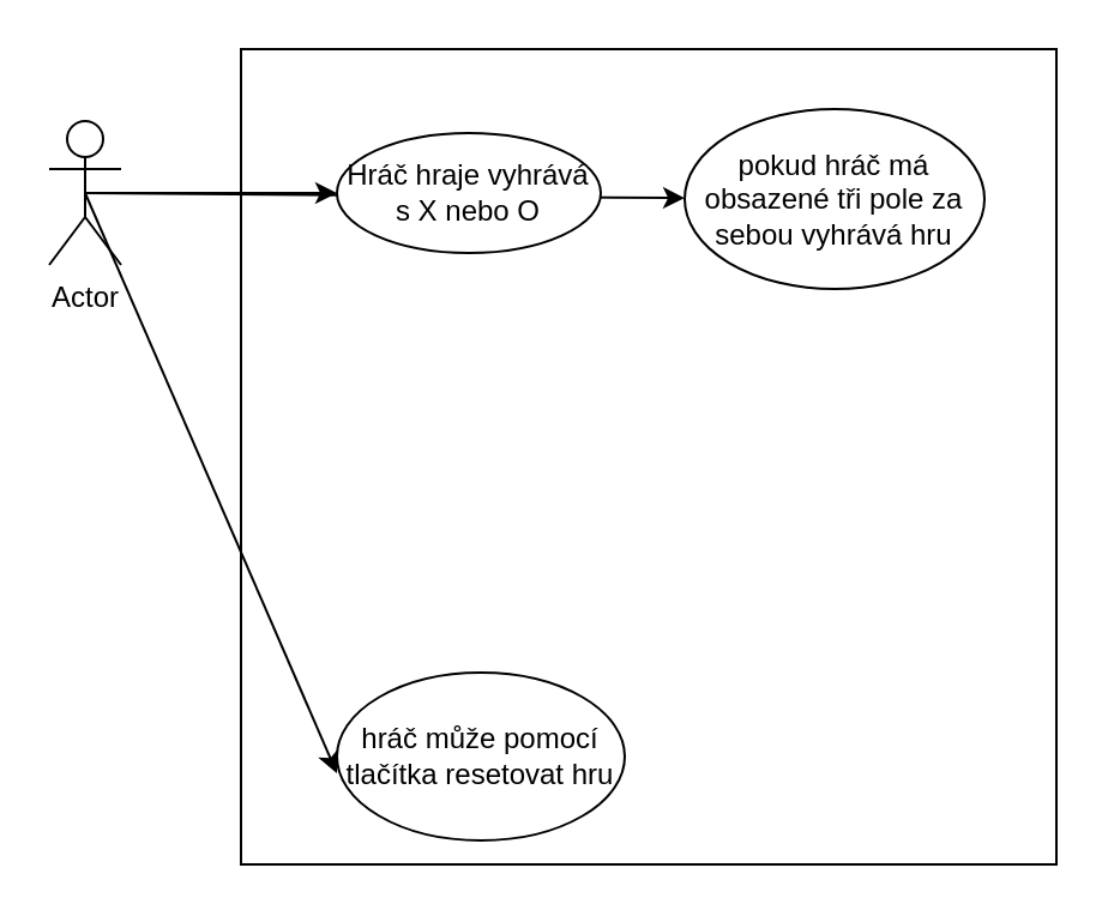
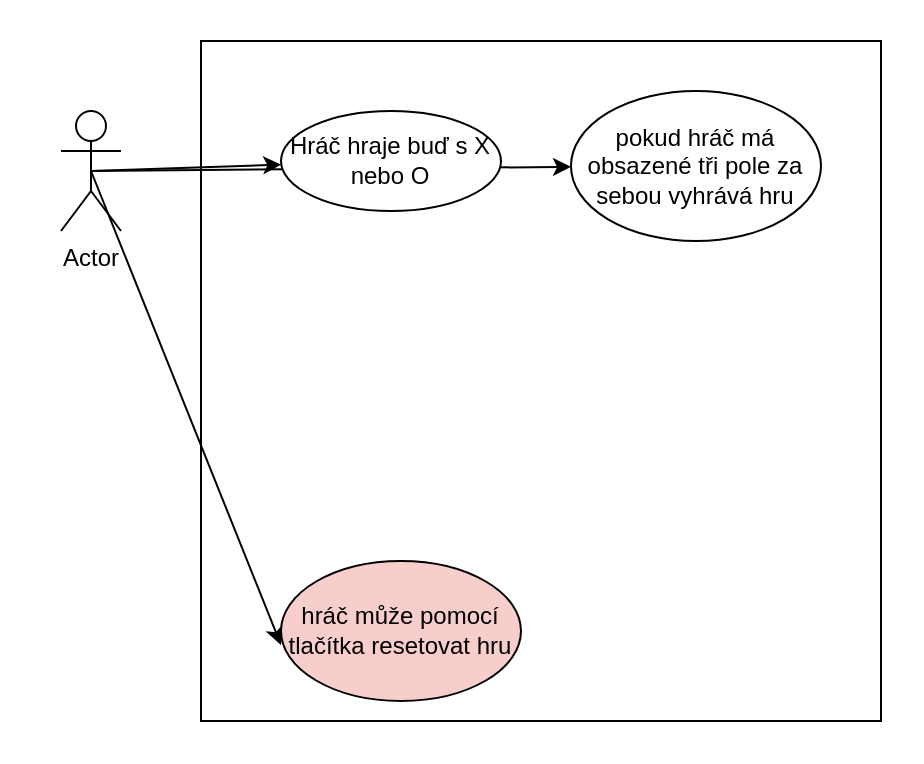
  <mxCell id="0" />
  <mxCell id="1" parent="0" />
  <mxCell id="2" value="" style="whiteSpace=wrap;html=1;aspect=fixed;" vertex="1" parent="1"><mxGeometry x="100" y="20" width="340" height="340" as="geometry" /></mxCell>
  <mxCell id="3" style="edgeStyle=none;html=1;exitX=0.5;exitY=0.5;exitDx=0;exitDy=0;exitPerimeter=0;" edge="1" parent="1" source="6" target="7"><mxGeometry relative="1" as="geometry" /></mxCell>
  <mxCell id="4" style="edgeStyle=none;html=1;exitX=0.5;exitY=0.5;exitDx=0;exitDy=0;exitPerimeter=0;entryX=0;entryY=0.6;entryDx=0;entryDy=0;entryPerimeter=0;" edge="1" parent="1" source="6" target="8"><mxGeometry relative="1" as="geometry" /></mxCell>
  <mxCell id="5" style="edgeStyle=none;html=1;exitX=0.5;exitY=0.5;exitDx=0;exitDy=0;exitPerimeter=0;" edge="1" parent="1" source="6" target="9"><mxGeometry relative="1" as="geometry" /></mxCell>
- <mxCell id="6" value="Actor" style="shape=umlActor;verticalLabelPosition=bottom;verticalAlign=top;html=1;outlineConnect=0;" vertex="1" parent="1"><mxGeometry x="20" y="50" width="30" height="60" as="geometry" /></mxCell>
- <mxCell id="7" value="Hráč hraje vyhrává s X nebo O" style="ellipse;whiteSpace=wrap;html=1;" vertex="1" parent="1"><mxGeometry x="140" y="55" width="110" height="50" as="geometry" /></mxCell>
- <mxCell id="8" value="hráč může pomocí tlačítka resetovat hru" style="ellipse;whiteSpace=wrap;html=1;" vertex="1" parent="1"><mxGeometry x="140" y="280" width="120" height="70" as="geometry" /></mxCell>
+ <mxCell id="6" value="Actor" style="shape=umlActor;verticalLabelPosition=bottom;verticalAlign=top;html=1;outlineConnect=0;" vertex="1" parent="1"><mxGeometry x="30" y="55" width="30" height="60" as="geometry" /></mxCell>
+ <mxCell id="7" value="Hráč hraje buď s X nebo O" style="ellipse;whiteSpace=wrap;html=1;" vertex="1" parent="1"><mxGeometry x="140" y="55" width="110" height="50" as="geometry" /></mxCell>
+ <mxCell id="8" value="hráč může pomocí tlačítka resetovat hru" style="ellipse;whiteSpace=wrap;html=1;fillColor=#f8cecc;" vertex="1" parent="1"><mxGeometry x="140" y="280" width="120" height="70" as="geometry" /></mxCell>
  <mxCell id="9" value="pokud hráč má obsazené tři pole za sebou vyhrává hru" style="ellipse;whiteSpace=wrap;html=1;" vertex="1" parent="1"><mxGeometry x="285" y="45" width="125" height="75" as="geometry" /></mxCell>
